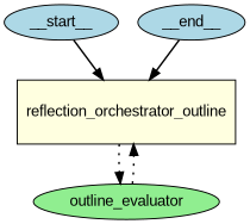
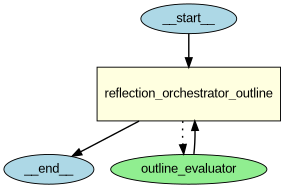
  digraph {
    splines=true
    node [fillcolor=lightblue fontname=Arial shape=ellipse style=filled]
    edge [penwidth=1.5]
    n1 [height=0.3 label=__start__ width=0.5]
    n2 [fillcolor=lightyellow height=0.8 label=reflection_orchestrator_outline shape=box width=1.5]
    n3 [height=0.3 label=__end__ width=0.5]
    n4 [fillcolor=lightgreen height=0.3 label=outline_evaluator width=0.5]
    n1 -> n2
-   n3 -> n2
+   n2 -> n3
    n2 -> n4 [style=dotted]
-   n4 -> n2 [style=dotted]
+   n4 -> n2 [style=solid]
  }
